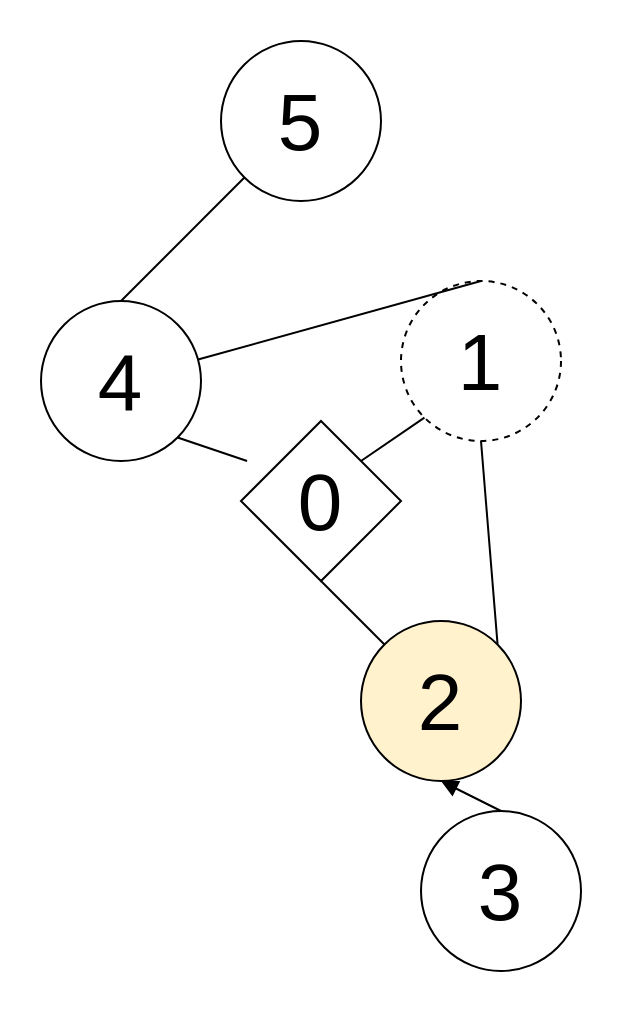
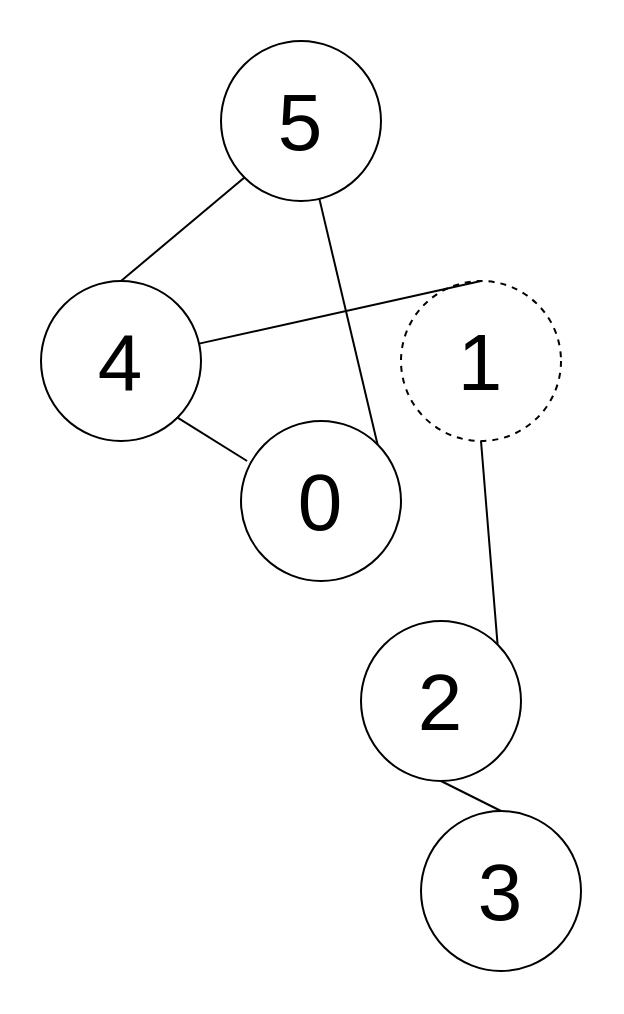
  <mxCell id="0" />
  <mxCell id="1" parent="0" />
- <mxCell id="2" value="0" style="rhombus;whiteSpace=wrap;html=1;aspect=fixed;fontSize=40;" vertex="1" parent="1"><mxGeometry x="120" y="210" width="80" height="80" as="geometry" /></mxCell>
- <mxCell id="3" value="4" style="ellipse;whiteSpace=wrap;html=1;aspect=fixed;fontSize=40;" vertex="1" parent="1"><mxGeometry x="20" y="150" width="80" height="80" as="geometry" /></mxCell>
+ <mxCell id="2" value="0" style="ellipse;whiteSpace=wrap;html=1;aspect=fixed;fontSize=40;" vertex="1" parent="1"><mxGeometry x="120" y="210" width="80" height="80" as="geometry" /></mxCell>
+ <mxCell id="3" value="4" style="ellipse;whiteSpace=wrap;html=1;aspect=fixed;fontSize=40;" vertex="1" parent="1"><mxGeometry x="20" y="140" width="80" height="80" as="geometry" /></mxCell>
  <mxCell id="4" value="3" style="ellipse;whiteSpace=wrap;html=1;aspect=fixed;fontSize=40;" vertex="1" parent="1"><mxGeometry x="210" y="405" width="80" height="80" as="geometry" /></mxCell>
- <mxCell id="5" value="2" style="ellipse;whiteSpace=wrap;html=1;aspect=fixed;fontSize=40;fillColor=#fff2cc;" vertex="1" parent="1"><mxGeometry x="180" y="310" width="80" height="80" as="geometry" /></mxCell>
+ <mxCell id="5" value="2" style="ellipse;whiteSpace=wrap;html=1;aspect=fixed;fontSize=40;" vertex="1" parent="1"><mxGeometry x="180" y="310" width="80" height="80" as="geometry" /></mxCell>
  <mxCell id="6" value="5" style="ellipse;whiteSpace=wrap;html=1;aspect=fixed;fontSize=40;" vertex="1" parent="1"><mxGeometry x="110" y="20" width="80" height="80" as="geometry" /></mxCell>
  <mxCell id="7" value="1" style="ellipse;whiteSpace=wrap;html=1;aspect=fixed;fontSize=40;dashed=1;" vertex="1" parent="1"><mxGeometry x="200" y="140" width="80" height="80" as="geometry" /></mxCell>
  <mxCell id="8" value="" style="endArrow=none;html=1;rounded=0;exitX=0.5;exitY=0;exitDx=0;exitDy=0;" edge="1" parent="1" source="7" target="3"><mxGeometry width="50" height="50" relative="1" as="geometry"><mxPoint x="160" y="200" as="sourcePoint" /><mxPoint x="210" y="150" as="targetPoint" /></mxGeometry></mxCell>
  <mxCell id="9" value="" style="endArrow=none;html=1;rounded=0;entryX=0;entryY=1;entryDx=0;entryDy=0;exitX=0.5;exitY=0;exitDx=0;exitDy=0;" edge="1" parent="1" source="3" target="6"><mxGeometry width="50" height="50" relative="1" as="geometry"><mxPoint x="-50" y="160" as="sourcePoint" /><mxPoint x="0" y="110" as="targetPoint" /></mxGeometry></mxCell>
  <mxCell id="10" value="" style="endArrow=none;html=1;rounded=0;entryX=1;entryY=1;entryDx=0;entryDy=0;exitX=0.038;exitY=0.25;exitDx=0;exitDy=0;exitPerimeter=0;" edge="1" parent="1" source="2" target="3"><mxGeometry width="50" height="50" relative="1" as="geometry"><mxPoint x="10" y="370" as="sourcePoint" /><mxPoint x="60" y="320" as="targetPoint" /></mxGeometry></mxCell>
- <mxCell id="11" value="" style="endArrow=none;html=1;rounded=0;entryX=0;entryY=1;entryDx=0;entryDy=0;exitX=1;exitY=0;exitDx=0;exitDy=0;" edge="1" parent="1" source="2" target="7"><mxGeometry width="50" height="50" relative="1" as="geometry"><mxPoint x="160" y="400" as="sourcePoint" /><mxPoint x="210" y="350" as="targetPoint" /></mxGeometry></mxCell>
- <mxCell id="12" value="" style="endArrow=none;html=1;rounded=0;entryX=0.5;entryY=1;entryDx=0;entryDy=0;exitX=0;exitY=0;exitDx=0;exitDy=0;" edge="1" parent="1" source="5" target="2"><mxGeometry width="50" height="50" relative="1" as="geometry"><mxPoint x="30" y="410" as="sourcePoint" /><mxPoint x="80" y="360" as="targetPoint" /></mxGeometry></mxCell>
+ <mxCell id="11" value="" style="endArrow=none;html=1;rounded=0;exitX=1;exitY=0;exitDx=0;exitDy=0;" edge="1" parent="1" source="2" target="6"><mxGeometry width="50" height="50" relative="1" as="geometry"><mxPoint x="160" y="400" as="sourcePoint" /><mxPoint x="210" y="350" as="targetPoint" /></mxGeometry></mxCell>
  <mxCell id="13" value="" style="endArrow=none;html=1;rounded=0;entryX=0.5;entryY=1;entryDx=0;entryDy=0;exitX=1;exitY=0;exitDx=0;exitDy=0;" edge="1" parent="1" source="5" target="7"><mxGeometry width="50" height="50" relative="1" as="geometry"><mxPoint x="20" y="400" as="sourcePoint" /><mxPoint x="70" y="350" as="targetPoint" /></mxGeometry></mxCell>
- <mxCell id="14" value="" style="endArrow=block;html=1;rounded=0;entryX=0.5;entryY=1;entryDx=0;entryDy=0;exitX=0.5;exitY=0;exitDx=0;exitDy=0;" edge="1" parent="1" source="4" target="5"><mxGeometry width="50" height="50" relative="1" as="geometry"><mxPoint x="100" y="480" as="sourcePoint" /><mxPoint x="90" y="510" as="targetPoint" /></mxGeometry></mxCell>
+ <mxCell id="14" value="" style="endArrow=none;html=1;rounded=0;entryX=0.5;entryY=1;entryDx=0;entryDy=0;exitX=0.5;exitY=0;exitDx=0;exitDy=0;" edge="1" parent="1" source="4" target="5"><mxGeometry width="50" height="50" relative="1" as="geometry"><mxPoint x="100" y="480" as="sourcePoint" /><mxPoint x="90" y="510" as="targetPoint" /></mxGeometry></mxCell>
